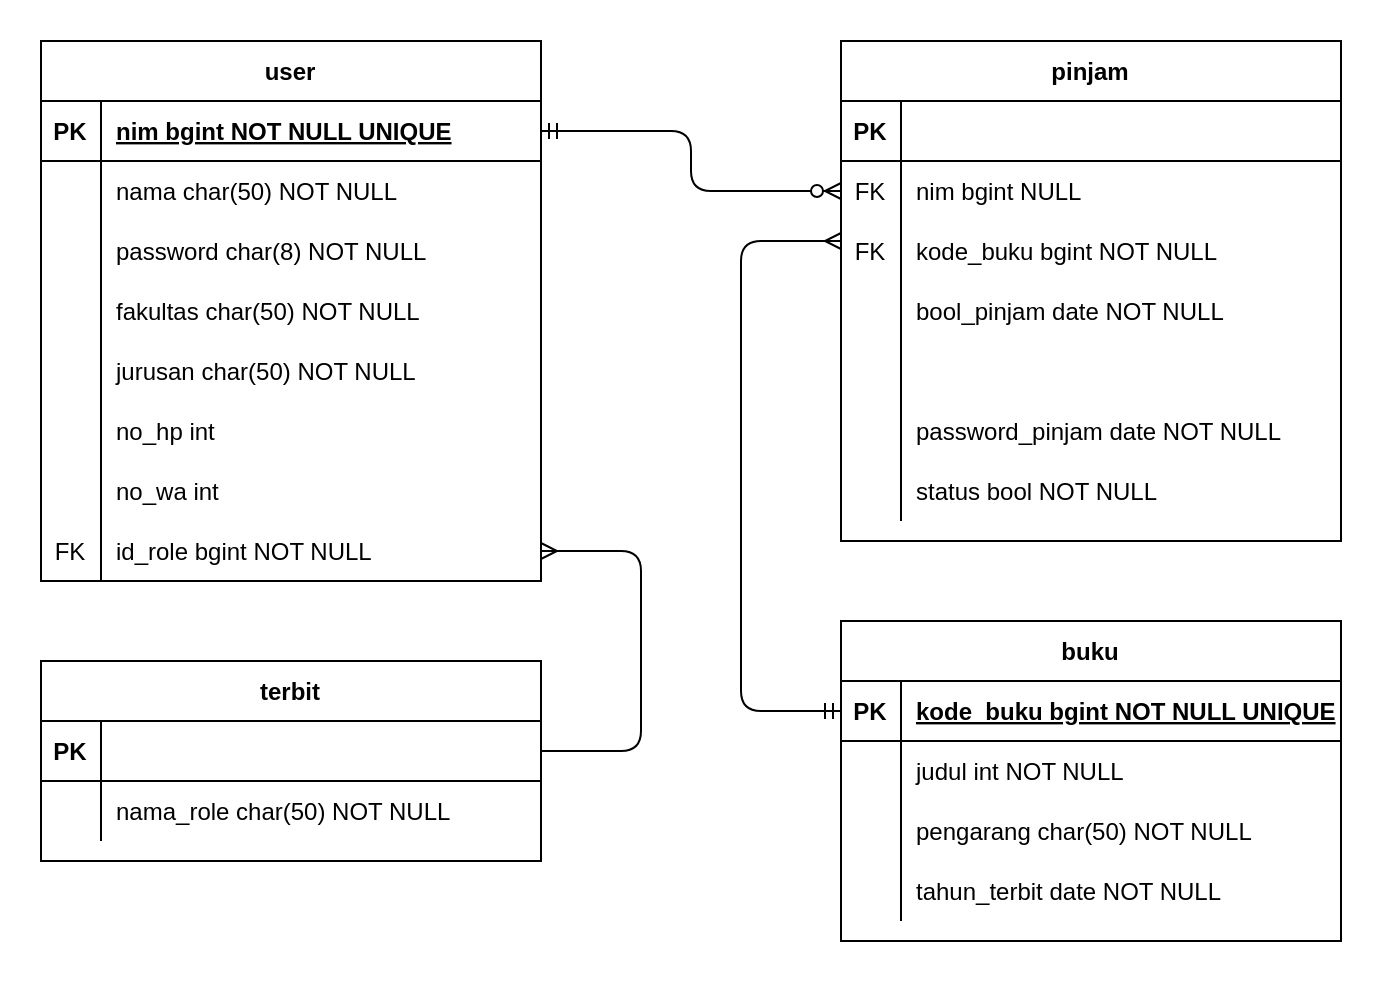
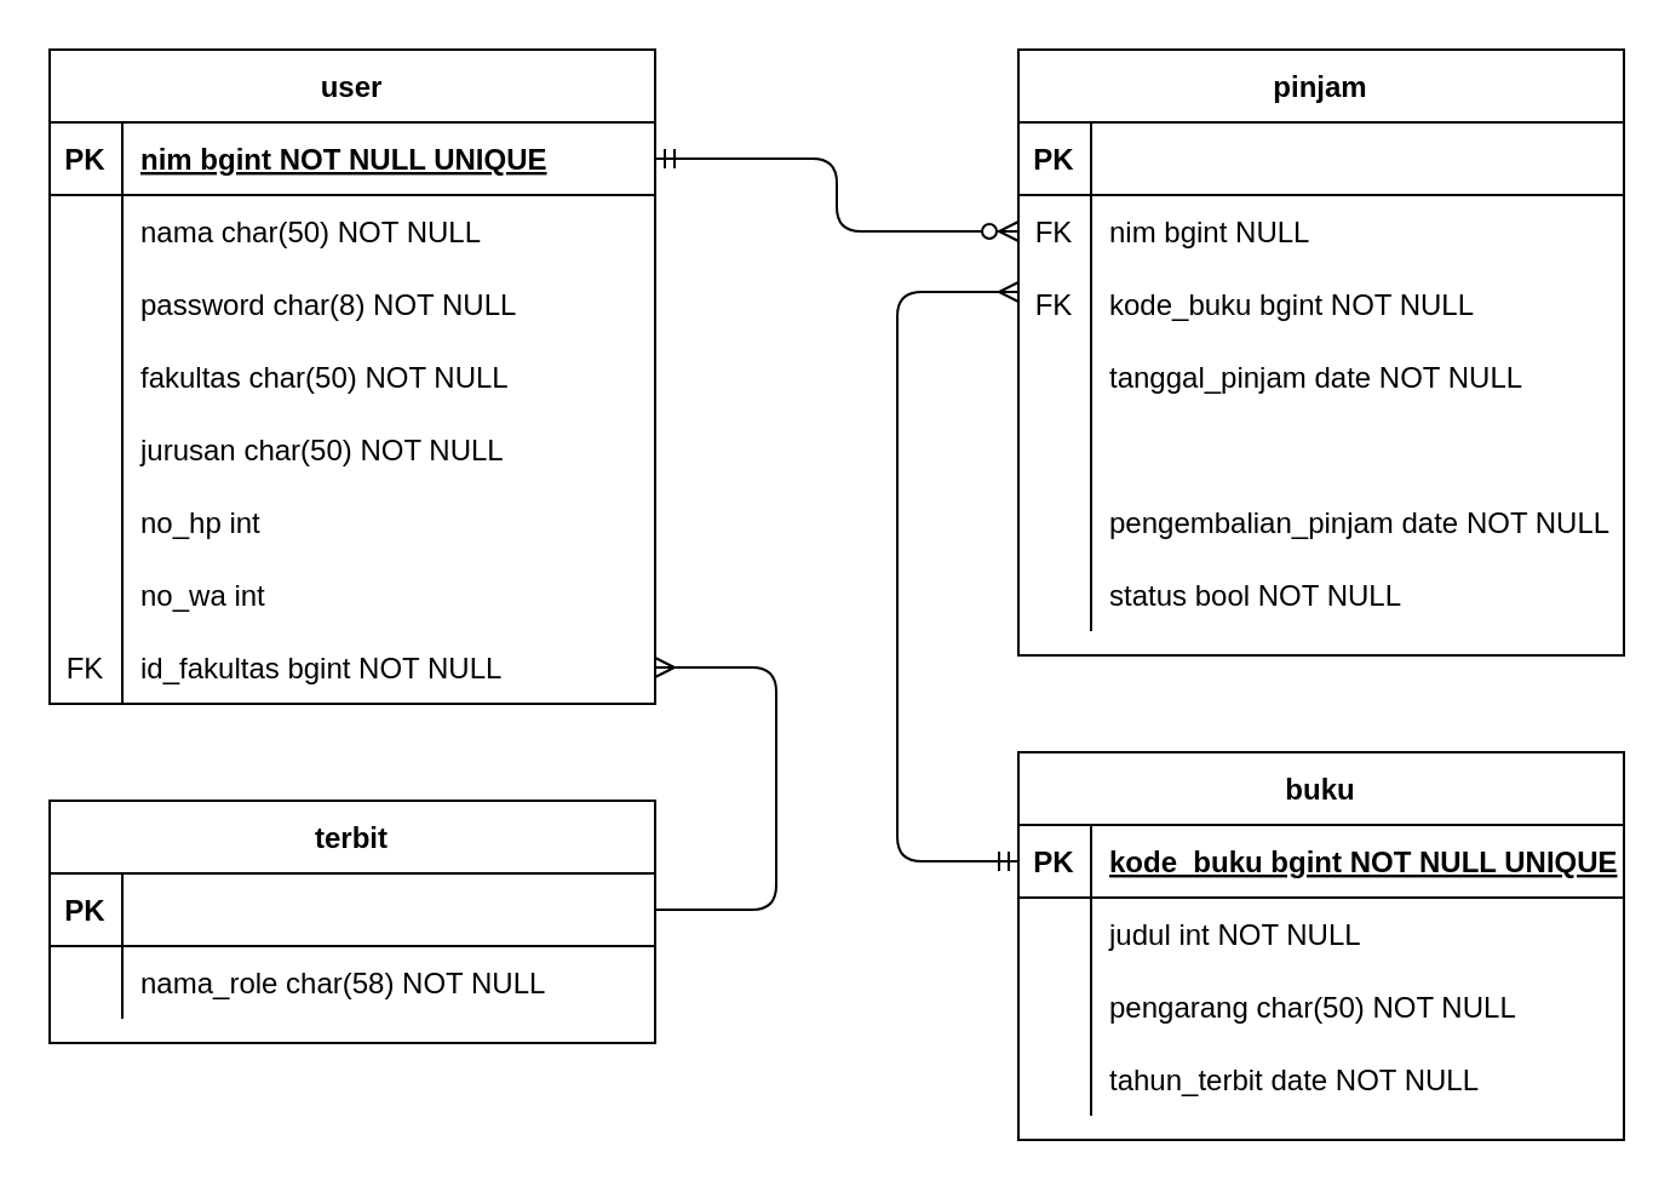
  <mxCell id="0" />
  <mxCell id="1" parent="0" />
  <mxCell id="2" value="user" style="shape=table;startSize=30;container=1;collapsible=1;childLayout=tableLayout;fixedRows=1;rowLines=0;fontStyle=1;align=center;resizeLast=1;" parent="1" vertex="1"><mxGeometry x="20" y="20" width="250" height="270" as="geometry" /></mxCell>
  <mxCell id="3" value="" style="shape=partialRectangle;collapsible=0;dropTarget=0;pointerEvents=0;fillColor=none;points=[[0,0.5],[1,0.5]];portConstraint=eastwest;top=0;left=0;right=0;bottom=1;" parent="2" vertex="1"><mxGeometry y="30" width="250" height="30" as="geometry" /></mxCell>
  <mxCell id="4" value="PK" style="shape=partialRectangle;overflow=hidden;connectable=0;fillColor=none;top=0;left=0;bottom=0;right=0;fontStyle=1;" parent="3" vertex="1"><mxGeometry width="30" height="30" as="geometry" /></mxCell>
  <mxCell id="5" value="nim bgint NOT NULL UNIQUE" style="shape=partialRectangle;overflow=hidden;connectable=0;fillColor=none;top=0;left=0;bottom=0;right=0;align=left;spacingLeft=6;fontStyle=5;" parent="3" vertex="1"><mxGeometry x="30" width="220" height="30" as="geometry" /></mxCell>
  <mxCell id="6" value="" style="shape=partialRectangle;collapsible=0;dropTarget=0;pointerEvents=0;fillColor=none;points=[[0,0.5],[1,0.5]];portConstraint=eastwest;top=0;left=0;right=0;bottom=0;" parent="2" vertex="1"><mxGeometry y="60" width="250" height="30" as="geometry" /></mxCell>
  <mxCell id="7" value="" style="shape=partialRectangle;overflow=hidden;connectable=0;fillColor=none;top=0;left=0;bottom=0;right=0;" parent="6" vertex="1"><mxGeometry width="30" height="30" as="geometry" /></mxCell>
  <mxCell id="8" value="nama char(50) NOT NULL" style="shape=partialRectangle;overflow=hidden;connectable=0;fillColor=none;top=0;left=0;bottom=0;right=0;align=left;spacingLeft=6;" parent="6" vertex="1"><mxGeometry x="30" width="220" height="30" as="geometry" /></mxCell>
  <mxCell id="9" value="" style="shape=partialRectangle;collapsible=0;dropTarget=0;pointerEvents=0;fillColor=none;points=[[0,0.5],[1,0.5]];portConstraint=eastwest;top=0;left=0;right=0;bottom=0;" parent="2" vertex="1"><mxGeometry y="90" width="250" height="30" as="geometry" /></mxCell>
  <mxCell id="10" value="" style="shape=partialRectangle;overflow=hidden;connectable=0;fillColor=none;top=0;left=0;bottom=0;right=0;" parent="9" vertex="1"><mxGeometry width="30" height="30" as="geometry" /></mxCell>
  <mxCell id="11" value="password char(8) NOT NULL" style="shape=partialRectangle;overflow=hidden;connectable=0;fillColor=none;top=0;left=0;bottom=0;right=0;align=left;spacingLeft=6;" parent="9" vertex="1"><mxGeometry x="30" width="220" height="30" as="geometry" /></mxCell>
  <mxCell id="12" value="" style="shape=partialRectangle;collapsible=0;dropTarget=0;pointerEvents=0;fillColor=none;points=[[0,0.5],[1,0.5]];portConstraint=eastwest;top=0;left=0;right=0;bottom=0;" parent="2" vertex="1"><mxGeometry y="120" width="250" height="30" as="geometry" /></mxCell>
  <mxCell id="13" value="" style="shape=partialRectangle;overflow=hidden;connectable=0;fillColor=none;top=0;left=0;bottom=0;right=0;" parent="12" vertex="1"><mxGeometry width="30" height="30" as="geometry" /></mxCell>
  <mxCell id="14" value="fakultas char(50) NOT NULL" style="shape=partialRectangle;overflow=hidden;connectable=0;fillColor=none;top=0;left=0;bottom=0;right=0;align=left;spacingLeft=6;" parent="12" vertex="1"><mxGeometry x="30" width="220" height="30" as="geometry" /></mxCell>
  <mxCell id="15" value="" style="shape=partialRectangle;collapsible=0;dropTarget=0;pointerEvents=0;fillColor=none;points=[[0,0.5],[1,0.5]];portConstraint=eastwest;top=0;left=0;right=0;bottom=0;" parent="2" vertex="1"><mxGeometry y="150" width="250" height="30" as="geometry" /></mxCell>
  <mxCell id="16" value="" style="shape=partialRectangle;overflow=hidden;connectable=0;fillColor=none;top=0;left=0;bottom=0;right=0;" parent="15" vertex="1"><mxGeometry width="30" height="30" as="geometry" /></mxCell>
  <mxCell id="17" value="jurusan char(50) NOT NULL" style="shape=partialRectangle;overflow=hidden;connectable=0;fillColor=none;top=0;left=0;bottom=0;right=0;align=left;spacingLeft=6;" parent="15" vertex="1"><mxGeometry x="30" width="220" height="30" as="geometry" /></mxCell>
  <mxCell id="18" value="" style="shape=partialRectangle;collapsible=0;dropTarget=0;pointerEvents=0;fillColor=none;points=[[0,0.5],[1,0.5]];portConstraint=eastwest;top=0;left=0;right=0;bottom=0;" parent="2" vertex="1"><mxGeometry y="180" width="250" height="30" as="geometry" /></mxCell>
  <mxCell id="19" value="" style="shape=partialRectangle;overflow=hidden;connectable=0;fillColor=none;top=0;left=0;bottom=0;right=0;" parent="18" vertex="1"><mxGeometry width="30" height="30" as="geometry" /></mxCell>
  <mxCell id="20" value="no_hp int " style="shape=partialRectangle;overflow=hidden;connectable=0;fillColor=none;top=0;left=0;bottom=0;right=0;align=left;spacingLeft=6;" parent="18" vertex="1"><mxGeometry x="30" width="220" height="30" as="geometry" /></mxCell>
  <mxCell id="21" value="" style="shape=partialRectangle;collapsible=0;dropTarget=0;pointerEvents=0;fillColor=none;points=[[0,0.5],[1,0.5]];portConstraint=eastwest;top=0;left=0;right=0;bottom=0;" parent="2" vertex="1"><mxGeometry y="210" width="250" height="30" as="geometry" /></mxCell>
  <mxCell id="22" value="" style="shape=partialRectangle;overflow=hidden;connectable=0;fillColor=none;top=0;left=0;bottom=0;right=0;" parent="21" vertex="1"><mxGeometry width="30" height="30" as="geometry" /></mxCell>
  <mxCell id="23" value="no_wa int " style="shape=partialRectangle;overflow=hidden;connectable=0;fillColor=none;top=0;left=0;bottom=0;right=0;align=left;spacingLeft=6;" parent="21" vertex="1"><mxGeometry x="30" width="220" height="30" as="geometry" /></mxCell>
  <mxCell id="24" value="" style="shape=partialRectangle;collapsible=0;dropTarget=0;pointerEvents=0;fillColor=none;points=[[0,0.5],[1,0.5]];portConstraint=eastwest;top=0;left=0;right=0;bottom=0;" vertex="1" parent="2"><mxGeometry y="240" width="250" height="30" as="geometry" /></mxCell>
  <mxCell id="25" value="FK" style="shape=partialRectangle;overflow=hidden;connectable=0;fillColor=none;top=0;left=0;bottom=0;right=0;" vertex="1" parent="24"><mxGeometry width="30" height="30" as="geometry" /></mxCell>
- <mxCell id="26" value="id_role bgint NOT NULL" style="shape=partialRectangle;overflow=hidden;connectable=0;fillColor=none;top=0;left=0;bottom=0;right=0;align=left;spacingLeft=6;" vertex="1" parent="24"><mxGeometry x="30" width="220" height="30" as="geometry" /></mxCell>
+ <mxCell id="26" value="id_fakultas bgint NOT NULL" style="shape=partialRectangle;overflow=hidden;connectable=0;fillColor=none;top=0;left=0;bottom=0;right=0;align=left;spacingLeft=6;" vertex="1" parent="24"><mxGeometry x="30" width="220" height="30" as="geometry" /></mxCell>
  <mxCell id="27" value="pinjam" style="shape=table;startSize=30;container=1;collapsible=1;childLayout=tableLayout;fixedRows=1;rowLines=0;fontStyle=1;align=center;resizeLast=1;" parent="1" vertex="1"><mxGeometry x="420" y="20" width="250" height="250" as="geometry" /></mxCell>
  <mxCell id="28" value="" style="shape=partialRectangle;collapsible=0;dropTarget=0;pointerEvents=0;fillColor=none;points=[[0,0.5],[1,0.5]];portConstraint=eastwest;top=0;left=0;right=0;bottom=1;" parent="27" vertex="1"><mxGeometry y="30" width="250" height="30" as="geometry" /></mxCell>
  <mxCell id="29" value="PK" style="shape=partialRectangle;overflow=hidden;connectable=0;fillColor=none;top=0;left=0;bottom=0;right=0;fontStyle=1;" parent="28" vertex="1"><mxGeometry width="30" height="30" as="geometry" /></mxCell>
  <mxCell id="30" value="" style="shape=partialRectangle;collapsible=0;dropTarget=0;pointerEvents=0;fillColor=none;points=[[0,0.5],[1,0.5]];portConstraint=eastwest;top=0;left=0;right=0;bottom=0;" parent="27" vertex="1"><mxGeometry y="60" width="250" height="30" as="geometry" /></mxCell>
  <mxCell id="31" value="FK" style="shape=partialRectangle;overflow=hidden;connectable=0;fillColor=none;top=0;left=0;bottom=0;right=0;" parent="30" vertex="1"><mxGeometry width="30" height="30" as="geometry" /></mxCell>
  <mxCell id="32" value="nim bgint NULL" style="shape=partialRectangle;overflow=hidden;connectable=0;fillColor=none;top=0;left=0;bottom=0;right=0;align=left;spacingLeft=6;" parent="30" vertex="1"><mxGeometry x="30" width="220" height="30" as="geometry" /></mxCell>
  <mxCell id="33" value="" style="shape=partialRectangle;collapsible=0;dropTarget=0;pointerEvents=0;fillColor=none;points=[[0,0.5],[1,0.5]];portConstraint=eastwest;top=0;left=0;right=0;bottom=0;" parent="27" vertex="1"><mxGeometry y="90" width="250" height="30" as="geometry" /></mxCell>
  <mxCell id="34" value="FK" style="shape=partialRectangle;overflow=hidden;connectable=0;fillColor=none;top=0;left=0;bottom=0;right=0;" parent="33" vertex="1"><mxGeometry width="30" height="30" as="geometry" /></mxCell>
  <mxCell id="35" value="kode_buku bgint NOT NULL" style="shape=partialRectangle;overflow=hidden;connectable=0;fillColor=none;top=0;left=0;bottom=0;right=0;align=left;spacingLeft=6;" parent="33" vertex="1"><mxGeometry x="30" width="220" height="30" as="geometry" /></mxCell>
  <mxCell id="36" value="" style="shape=partialRectangle;collapsible=0;dropTarget=0;pointerEvents=0;fillColor=none;points=[[0,0.5],[1,0.5]];portConstraint=eastwest;top=0;left=0;right=0;bottom=0;" parent="27" vertex="1"><mxGeometry y="120" width="250" height="30" as="geometry" /></mxCell>
  <mxCell id="37" value="" style="shape=partialRectangle;overflow=hidden;connectable=0;fillColor=none;top=0;left=0;bottom=0;right=0;" parent="36" vertex="1"><mxGeometry width="30" height="30" as="geometry" /></mxCell>
- <mxCell id="38" value="bool_pinjam date NOT NULL" style="shape=partialRectangle;overflow=hidden;connectable=0;fillColor=none;top=0;left=0;bottom=0;right=0;align=left;spacingLeft=6;" parent="36" vertex="1"><mxGeometry x="30" width="220" height="30" as="geometry" /></mxCell>
+ <mxCell id="38" value="tanggal_pinjam date NOT NULL" style="shape=partialRectangle;overflow=hidden;connectable=0;fillColor=none;top=0;left=0;bottom=0;right=0;align=left;spacingLeft=6;" parent="36" vertex="1"><mxGeometry x="30" width="220" height="30" as="geometry" /></mxCell>
  <mxCell id="39" value="" style="shape=partialRectangle;collapsible=0;dropTarget=0;pointerEvents=0;fillColor=none;points=[[0,0.5],[1,0.5]];portConstraint=eastwest;top=0;left=0;right=0;bottom=0;" parent="27" vertex="1"><mxGeometry y="150" width="250" height="30" as="geometry" /></mxCell>
  <mxCell id="40" value="" style="shape=partialRectangle;overflow=hidden;connectable=0;fillColor=none;top=0;left=0;bottom=0;right=0;" parent="39" vertex="1"><mxGeometry width="30" height="30" as="geometry" /></mxCell>
  <mxCell id="41" value="" style="shape=partialRectangle;collapsible=0;dropTarget=0;pointerEvents=0;fillColor=none;points=[[0,0.5],[1,0.5]];portConstraint=eastwest;top=0;left=0;right=0;bottom=0;" parent="27" vertex="1"><mxGeometry y="180" width="250" height="30" as="geometry" /></mxCell>
  <mxCell id="42" value="" style="shape=partialRectangle;overflow=hidden;connectable=0;fillColor=none;top=0;left=0;bottom=0;right=0;" parent="41" vertex="1"><mxGeometry width="30" height="30" as="geometry" /></mxCell>
- <mxCell id="43" value="password_pinjam date NOT NULL" style="shape=partialRectangle;overflow=hidden;connectable=0;fillColor=none;top=0;left=0;bottom=0;right=0;align=left;spacingLeft=6;" parent="41" vertex="1"><mxGeometry x="30" width="220" height="30" as="geometry" /></mxCell>
+ <mxCell id="43" value="pengembalian_pinjam date NOT NULL" style="shape=partialRectangle;overflow=hidden;connectable=0;fillColor=none;top=0;left=0;bottom=0;right=0;align=left;spacingLeft=6;" parent="41" vertex="1"><mxGeometry x="30" width="220" height="30" as="geometry" /></mxCell>
  <mxCell id="44" value="" style="shape=partialRectangle;collapsible=0;dropTarget=0;pointerEvents=0;fillColor=none;points=[[0,0.5],[1,0.5]];portConstraint=eastwest;top=0;left=0;right=0;bottom=0;" parent="27" vertex="1"><mxGeometry y="210" width="250" height="30" as="geometry" /></mxCell>
  <mxCell id="45" value="" style="shape=partialRectangle;overflow=hidden;connectable=0;fillColor=none;top=0;left=0;bottom=0;right=0;" parent="44" vertex="1"><mxGeometry width="30" height="30" as="geometry" /></mxCell>
  <mxCell id="46" value="status bool NOT NULL" style="shape=partialRectangle;overflow=hidden;connectable=0;fillColor=none;top=0;left=0;bottom=0;right=0;align=left;spacingLeft=6;" parent="44" vertex="1"><mxGeometry x="30" width="220" height="30" as="geometry" /></mxCell>
  <mxCell id="47" value="" style="edgeStyle=orthogonalEdgeStyle;fontSize=12;html=1;endArrow=ERzeroToMany;startArrow=ERmandOne;exitX=1;exitY=0.5;exitDx=0;exitDy=0;entryX=0;entryY=0.5;entryDx=0;entryDy=0;" parent="1" source="3" target="30" edge="1"><mxGeometry width="100" height="100" relative="1" as="geometry"><mxPoint x="290" y="230" as="sourcePoint" /><mxPoint x="390" y="130" as="targetPoint" /></mxGeometry></mxCell>
  <mxCell id="48" value="" style="fontSize=12;html=1;endArrow=ERmany;startArrow=ERmandOne;exitX=0;exitY=0.5;exitDx=0;exitDy=0;edgeStyle=orthogonalEdgeStyle;elbow=vertical;endFill=0;" parent="1" source="50" edge="1"><mxGeometry width="100" height="100" relative="1" as="geometry"><mxPoint x="320" y="220" as="sourcePoint" /><mxPoint x="420" y="120" as="targetPoint" /><Array as="points"><mxPoint x="370" y="355" /><mxPoint x="370" y="120" /></Array></mxGeometry></mxCell>
  <mxCell id="49" value="buku" style="shape=table;startSize=30;container=1;collapsible=1;childLayout=tableLayout;fixedRows=1;rowLines=0;fontStyle=1;align=center;resizeLast=1;" parent="1" vertex="1"><mxGeometry x="420" y="310" width="250" height="160" as="geometry" /></mxCell>
  <mxCell id="50" value="" style="shape=partialRectangle;collapsible=0;dropTarget=0;pointerEvents=0;fillColor=none;points=[[0,0.5],[1,0.5]];portConstraint=eastwest;top=0;left=0;right=0;bottom=1;" parent="49" vertex="1"><mxGeometry y="30" width="250" height="30" as="geometry" /></mxCell>
  <mxCell id="51" value="PK" style="shape=partialRectangle;overflow=hidden;connectable=0;fillColor=none;top=0;left=0;bottom=0;right=0;fontStyle=1;" parent="50" vertex="1"><mxGeometry width="30" height="30" as="geometry" /></mxCell>
  <mxCell id="52" value="kode_buku bgint NOT NULL UNIQUE" style="shape=partialRectangle;overflow=hidden;connectable=0;fillColor=none;top=0;left=0;bottom=0;right=0;align=left;spacingLeft=6;fontStyle=5;" parent="50" vertex="1"><mxGeometry x="30" width="220" height="30" as="geometry" /></mxCell>
  <mxCell id="53" value="" style="shape=partialRectangle;collapsible=0;dropTarget=0;pointerEvents=0;fillColor=none;points=[[0,0.5],[1,0.5]];portConstraint=eastwest;top=0;left=0;right=0;bottom=0;" parent="49" vertex="1"><mxGeometry y="60" width="250" height="30" as="geometry" /></mxCell>
  <mxCell id="54" value="" style="shape=partialRectangle;overflow=hidden;connectable=0;fillColor=none;top=0;left=0;bottom=0;right=0;" parent="53" vertex="1"><mxGeometry width="30" height="30" as="geometry" /></mxCell>
  <mxCell id="55" value="judul int NOT NULL" style="shape=partialRectangle;overflow=hidden;connectable=0;fillColor=none;top=0;left=0;bottom=0;right=0;align=left;spacingLeft=6;" parent="53" vertex="1"><mxGeometry x="30" width="220" height="30" as="geometry" /></mxCell>
  <mxCell id="56" value="" style="shape=partialRectangle;collapsible=0;dropTarget=0;pointerEvents=0;fillColor=none;points=[[0,0.5],[1,0.5]];portConstraint=eastwest;top=0;left=0;right=0;bottom=0;" parent="49" vertex="1"><mxGeometry y="90" width="250" height="30" as="geometry" /></mxCell>
  <mxCell id="57" value="" style="shape=partialRectangle;overflow=hidden;connectable=0;fillColor=none;top=0;left=0;bottom=0;right=0;" parent="56" vertex="1"><mxGeometry width="30" height="30" as="geometry" /></mxCell>
  <mxCell id="58" value="pengarang char(50) NOT NULL" style="shape=partialRectangle;overflow=hidden;connectable=0;fillColor=none;top=0;left=0;bottom=0;right=0;align=left;spacingLeft=6;" parent="56" vertex="1"><mxGeometry x="30" width="220" height="30" as="geometry" /></mxCell>
  <mxCell id="59" value="" style="shape=partialRectangle;collapsible=0;dropTarget=0;pointerEvents=0;fillColor=none;points=[[0,0.5],[1,0.5]];portConstraint=eastwest;top=0;left=0;right=0;bottom=0;" parent="49" vertex="1"><mxGeometry y="120" width="250" height="30" as="geometry" /></mxCell>
  <mxCell id="60" value="" style="shape=partialRectangle;overflow=hidden;connectable=0;fillColor=none;top=0;left=0;bottom=0;right=0;" parent="59" vertex="1"><mxGeometry width="30" height="30" as="geometry" /></mxCell>
  <mxCell id="61" value="tahun_terbit date NOT NULL" style="shape=partialRectangle;overflow=hidden;connectable=0;fillColor=none;top=0;left=0;bottom=0;right=0;align=left;spacingLeft=6;" parent="59" vertex="1"><mxGeometry x="30" width="220" height="30" as="geometry" /></mxCell>
  <mxCell id="62" value="" style="edgeStyle=orthogonalEdgeStyle;fontSize=12;html=1;endArrow=ERmany;endFill=0;exitX=1;exitY=0.5;exitDx=0;exitDy=0;entryX=1;entryY=0.5;entryDx=0;entryDy=0;" edge="1" parent="1" source="64" target="24"><mxGeometry width="100" height="100" relative="1" as="geometry"><mxPoint x="280" y="380" as="sourcePoint" /><mxPoint x="380" y="280" as="targetPoint" /><Array as="points"><mxPoint x="320" y="375" /><mxPoint x="320" y="275" /></Array></mxGeometry></mxCell>
  <mxCell id="63" value="terbit" style="shape=table;startSize=30;container=1;collapsible=1;childLayout=tableLayout;fixedRows=1;rowLines=0;fontStyle=1;align=center;resizeLast=1;" parent="1" vertex="1"><mxGeometry x="20" y="330" width="250" height="100" as="geometry" /></mxCell>
  <mxCell id="64" value="" style="shape=partialRectangle;collapsible=0;dropTarget=0;pointerEvents=0;fillColor=none;points=[[0,0.5],[1,0.5]];portConstraint=eastwest;top=0;left=0;right=0;bottom=1;" parent="63" vertex="1"><mxGeometry y="30" width="250" height="30" as="geometry" /></mxCell>
  <mxCell id="65" value="PK" style="shape=partialRectangle;overflow=hidden;connectable=0;fillColor=none;top=0;left=0;bottom=0;right=0;fontStyle=1;" parent="64" vertex="1"><mxGeometry width="30" height="30" as="geometry" /></mxCell>
  <mxCell id="66" value="" style="shape=partialRectangle;collapsible=0;dropTarget=0;pointerEvents=0;fillColor=none;points=[[0,0.5],[1,0.5]];portConstraint=eastwest;top=0;left=0;right=0;bottom=0;" parent="63" vertex="1"><mxGeometry y="60" width="250" height="30" as="geometry" /></mxCell>
  <mxCell id="67" value="" style="shape=partialRectangle;overflow=hidden;connectable=0;fillColor=none;top=0;left=0;bottom=0;right=0;" parent="66" vertex="1"><mxGeometry width="30" height="30" as="geometry" /></mxCell>
- <mxCell id="68" value="nama_role char(50) NOT NULL" style="shape=partialRectangle;overflow=hidden;connectable=0;fillColor=none;top=0;left=0;bottom=0;right=0;align=left;spacingLeft=6;" parent="66" vertex="1"><mxGeometry x="30" width="220" height="30" as="geometry" /></mxCell>
+ <mxCell id="68" value="nama_role char(58) NOT NULL" style="shape=partialRectangle;overflow=hidden;connectable=0;fillColor=none;top=0;left=0;bottom=0;right=0;align=left;spacingLeft=6;" parent="66" vertex="1"><mxGeometry x="30" width="220" height="30" as="geometry" /></mxCell>
